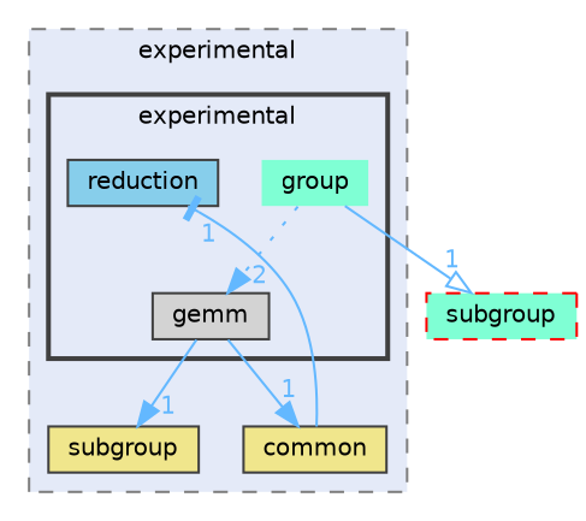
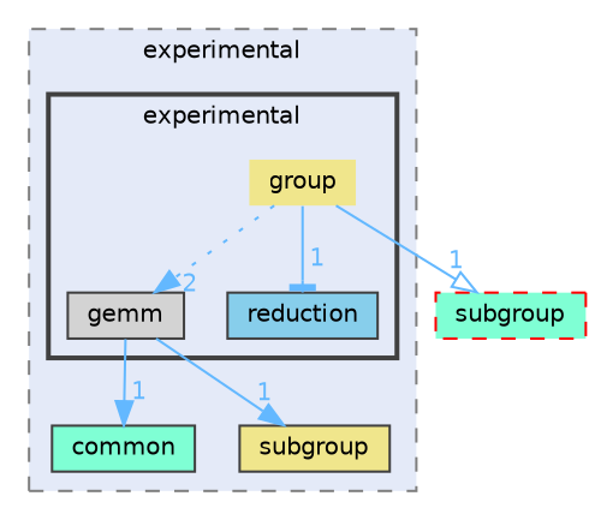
  digraph {
    compound=true
    node [fillcolor=aquamarine fontname=Helvetica fontsize=10 shape=box style=filled color=grey25]
    edge [arrowhead=normal color=steelblue1 fontcolor=steelblue1 fontname=Helvetica fontsize=10 headlabel=1 labeldistance=1.5 labelfontname=Helvetica labelfontsize=10 style=solid]
-   n1 [height=0.2 label=group shape=plaintext width=0.4 color=""]
+   n1 [fillcolor=khaki height=0.2 label=group shape=plaintext width=0.4 color=""]
    n2 [fillcolor=lightgrey height=0.2 label=gemm width=0.4]
    n3 [fillcolor=skyblue height=0.2 label=reduction width=0.4]
-   n4 [fillcolor=khaki height=0.2 label=common width=0.4]
+   n4 [height=0.2 label=common width=0.4]
    n5 [fillcolor=khaki height=0.2 label=subgroup width=0.4]
    n6 [color=red height=0.2 label=subgroup style="filled,dashed" width=0.4]
    subgraph cluster_1 {
      bgcolor="#e4eaf8"
      fontname=Helvetica
      fontsize=10
      label=experimental
      pencolor=grey50
      style="filled,dashed"
      n4
      n5
      subgraph cluster_2 {
        bgcolor="#e4eaf8"
        fontname=Helvetica
        fontsize=10
        label=experimental
        pencolor=grey25
        style="filled,bold"
        n1
        n2
        n3
      }
    }
    n1 -> n2 [headlabel=2 style=dotted]
-   n4 -> n3 [arrowhead=tee]
+   n1 -> n3 [arrowhead=tee]
    n1 -> n6 [arrowhead=onormal]
    n2 -> n4
    n2 -> n5
  }
